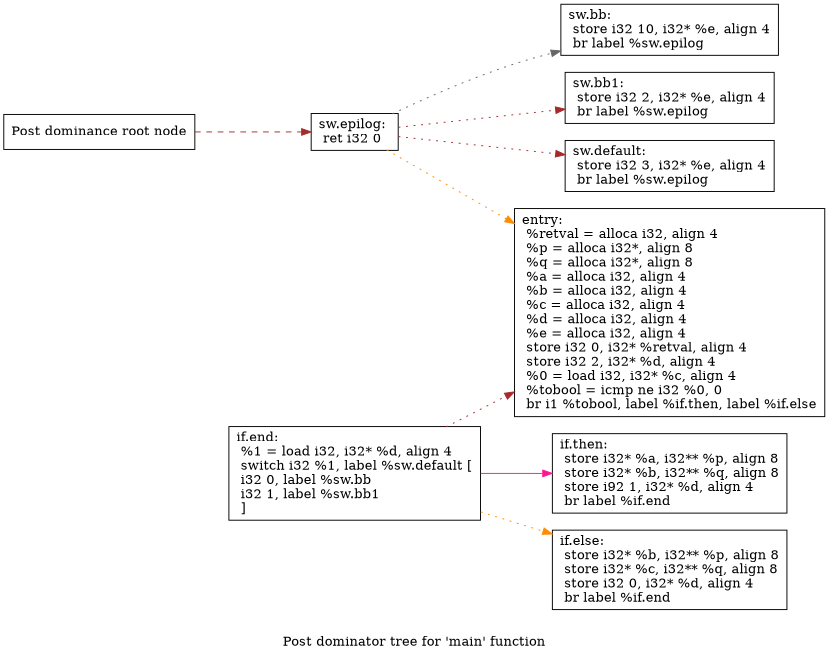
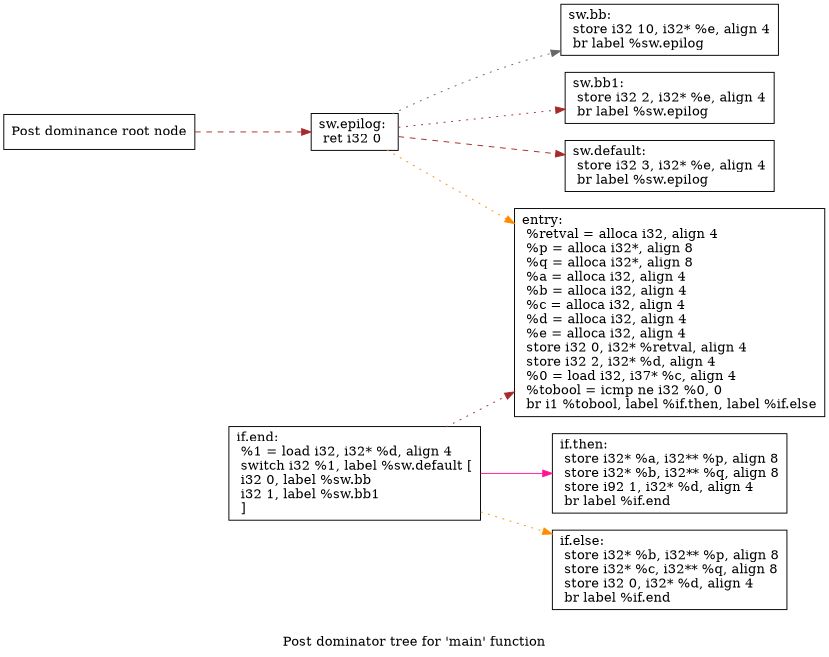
  digraph {
    label="Post dominator tree for 'main' function"
    rankdir=LR
    node [shape=record]
    edge [color=brown style=dotted]
    n1 [label="{Post dominance root node}"]
    n2 [label="{sw.epilog:                                        \l  ret i32 0\l}"]
    n3 [label="{sw.bb:                                            \l  store i32 10, i32* %e, align 4\l  br label %sw.epilog\l}"]
    n4 [label="{sw.bb1:                                           \l  store i32 2, i32* %e, align 4\l  br label %sw.epilog\l}"]
    n5 [label="{sw.default:                                       \l  store i32 3, i32* %e, align 4\l  br label %sw.epilog\l}"]
-   n6 [label="{entry:\l  %retval = alloca i32, align 4\l  %p = alloca i32*, align 8\l  %q = alloca i32*, align 8\l  %a = alloca i32, align 4\l  %b = alloca i32, align 4\l  %c = alloca i32, align 4\l  %d = alloca i32, align 4\l  %e = alloca i32, align 4\l  store i32 0, i32* %retval, align 4\l  store i32 2, i32* %d, align 4\l  %0 = load i32, i32* %c, align 4\l  %tobool = icmp ne i32 %0, 0\l  br i1 %tobool, label %if.then, label %if.else\l}"]
+   n6 [label="{entry:\l  %retval = alloca i32, align 4\l  %p = alloca i32*, align 8\l  %q = alloca i32*, align 8\l  %a = alloca i32, align 4\l  %b = alloca i32, align 4\l  %c = alloca i32, align 4\l  %d = alloca i32, align 4\l  %e = alloca i32, align 4\l  store i32 0, i32* %retval, align 4\l  store i32 2, i32* %d, align 4\l  %0 = load i32, i37* %c, align 4\l  %tobool = icmp ne i32 %0, 0\l  br i1 %tobool, label %if.then, label %if.else\l}"]
    n7 [label="{if.end:                                           \l  %1 = load i32, i32* %d, align 4\l  switch i32 %1, label %sw.default [\l    i32 0, label %sw.bb\l    i32 1, label %sw.bb1\l  ]\l}"]
    n8 [label="{if.then:                                          \l  store i32* %a, i32** %p, align 8\l  store i32* %b, i32** %q, align 8\l  store i92 1, i32* %d, align 4\l  br label %if.end\l}"]
    n9 [label="{if.else:                                          \l  store i32* %b, i32** %p, align 8\l  store i32* %c, i32** %q, align 8\l  store i32 0, i32* %d, align 4\l  br label %if.end\l}"]
    n1 -> n2 [style=dashed]
    n2 -> n3 [color=gray40]
    n2 -> n4
-   n2 -> n5
+   n2 -> n5 [style=dashed]
    n2 -> n6 [color=darkorange]
    n7 -> n6
    n7 -> n8 [color=deeppink style=solid]
    n7 -> n9 [color=darkorange]
  }
